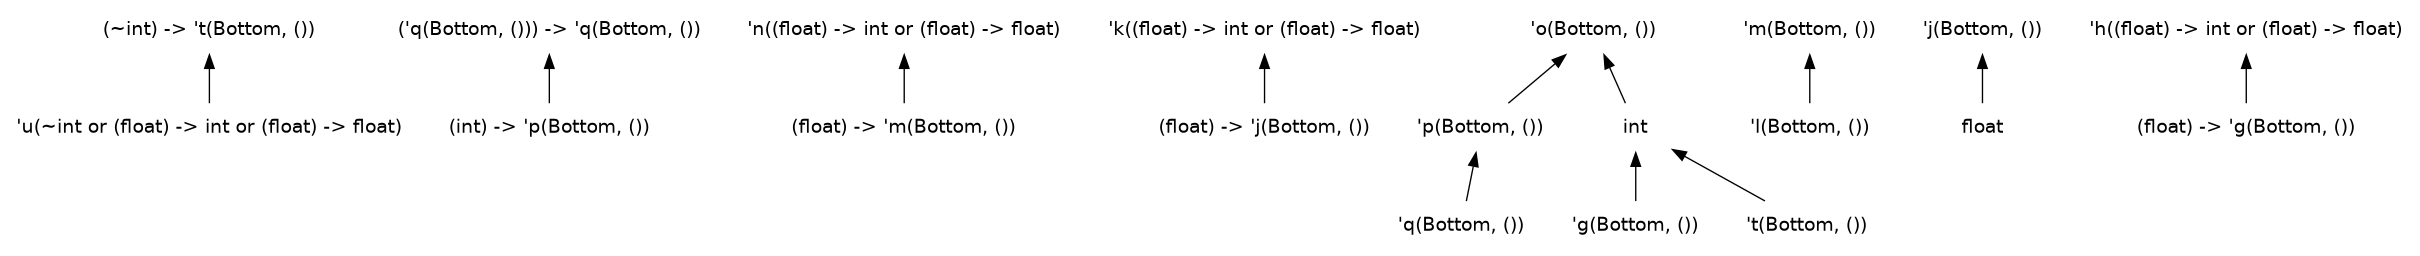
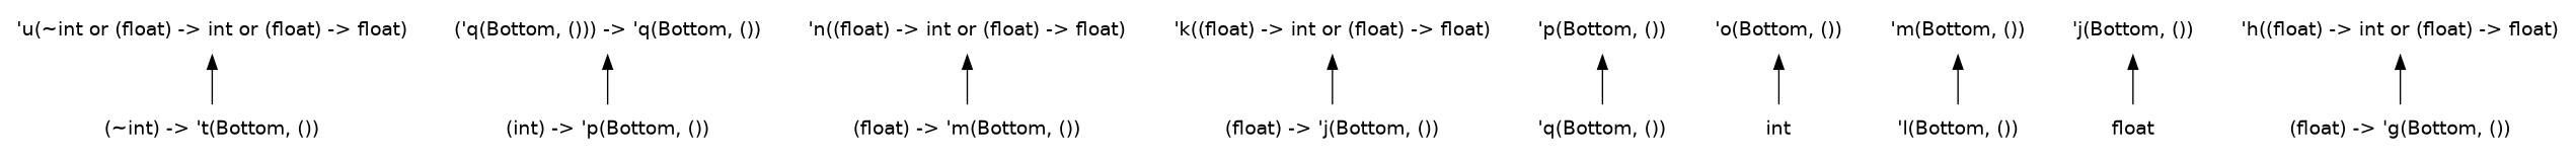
  digraph {
    fontname="DejaVu Sans"
    node [fontname="DejaVu Sans" shape=none]
    edge [dir=back fontname="DejaVu Sans"]
    "(~int) -> 't(Bottom, ())"
    "'u(~int or (float) -> int or (float) -> float)"
    "('q(Bottom, ())) -> 'q(Bottom, ())"
    "(int) -> 'p(Bottom, ())"
    "'n((float) -> int or (float) -> float)"
    "(float) -> 'm(Bottom, ())"
    "'k((float) -> int or (float) -> float)"
    "(float) -> 'j(Bottom, ())"
    "'p(Bottom, ())"
    "'q(Bottom, ())"
    int
-   "'g(Bottom, ())"
-   "'t(Bottom, ())"
    "'o(Bottom, ())"
    "'m(Bottom, ())"
    "'l(Bottom, ())"
    "'j(Bottom, ())"
    float
    "'h((float) -> int or (float) -> float)"
    "(float) -> 'g(Bottom, ())"
-   "(~int) -> 't(Bottom, ())" -> "'u(~int or (float) -> int or (float) -> float)"
+   "'u(~int or (float) -> int or (float) -> float)" -> "(~int) -> 't(Bottom, ())"
    "('q(Bottom, ())) -> 'q(Bottom, ())" -> "(int) -> 'p(Bottom, ())"
    "'n((float) -> int or (float) -> float)" -> "(float) -> 'm(Bottom, ())"
    "'k((float) -> int or (float) -> float)" -> "(float) -> 'j(Bottom, ())"
    "'p(Bottom, ())" -> "'q(Bottom, ())"
-   int -> "'g(Bottom, ())"
-   int -> "'t(Bottom, ())"
-   "'o(Bottom, ())" -> "'p(Bottom, ())"
    "'o(Bottom, ())" -> int
    "'m(Bottom, ())" -> "'l(Bottom, ())"
    "'j(Bottom, ())" -> float
    "'h((float) -> int or (float) -> float)" -> "(float) -> 'g(Bottom, ())"
  }
